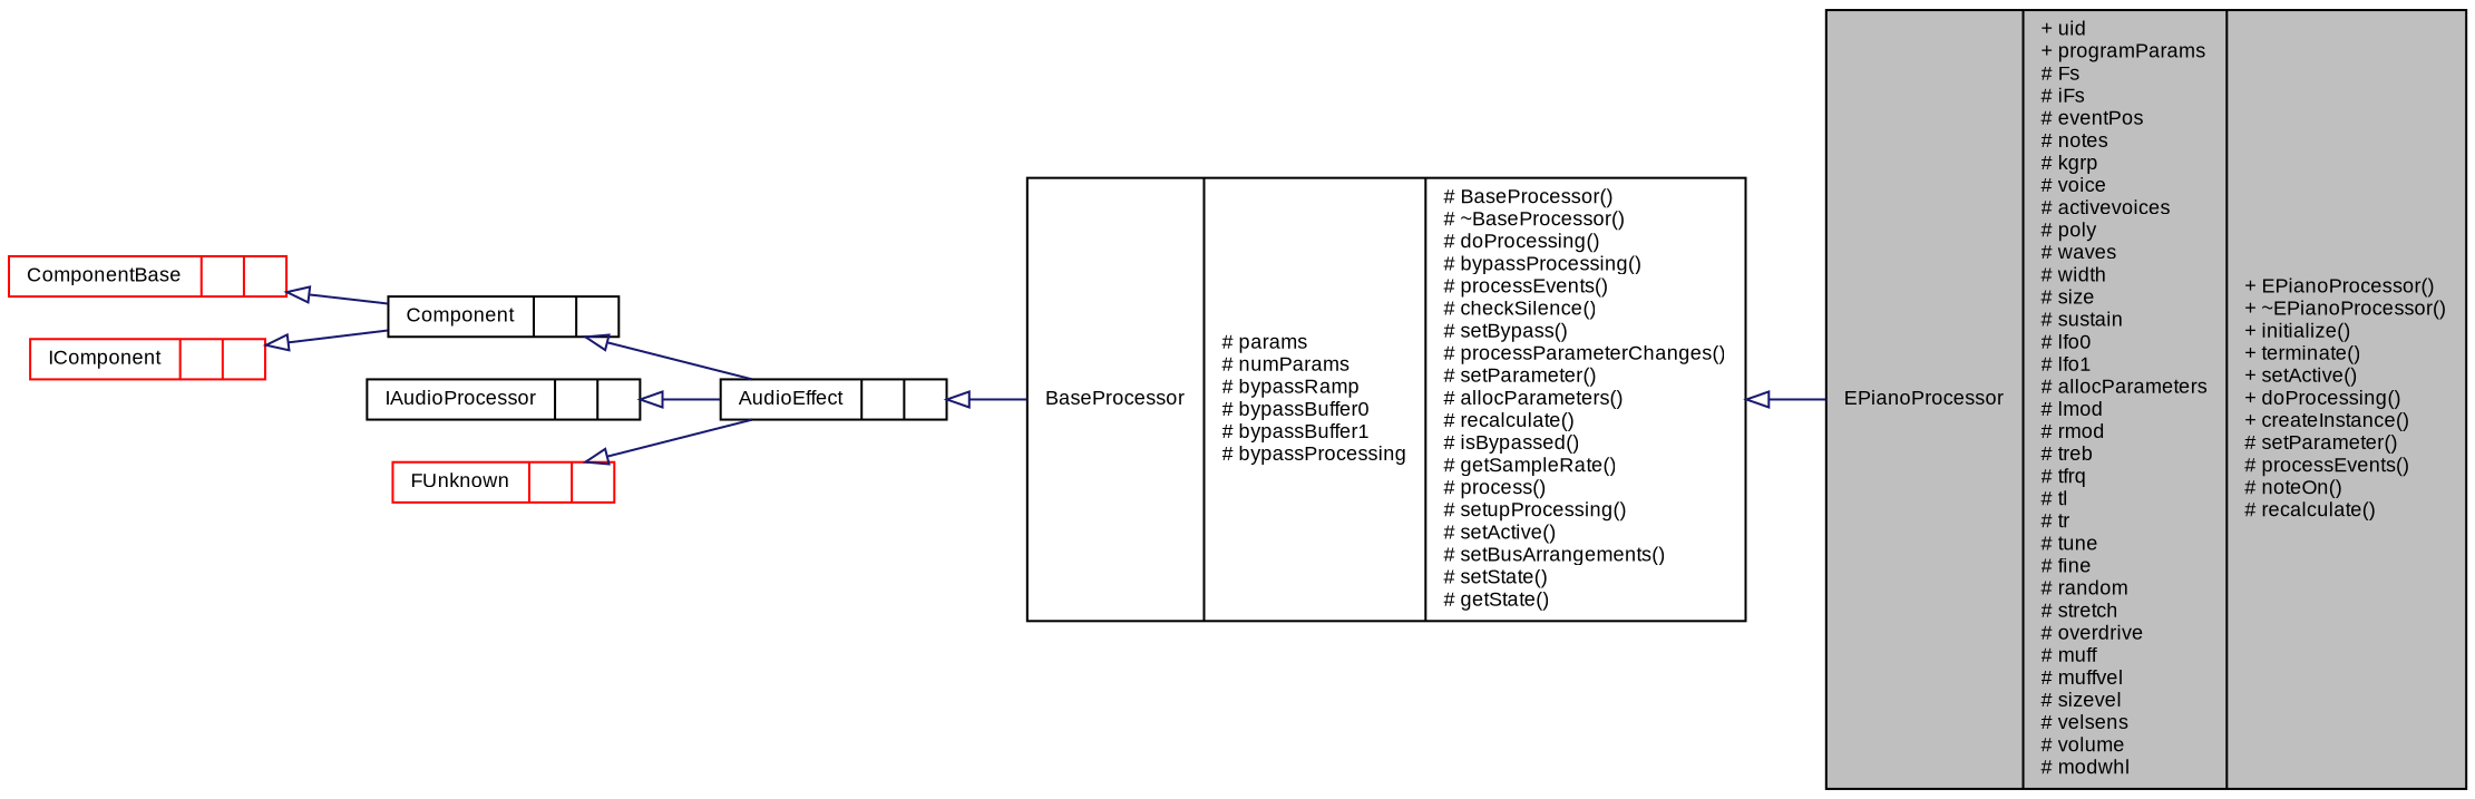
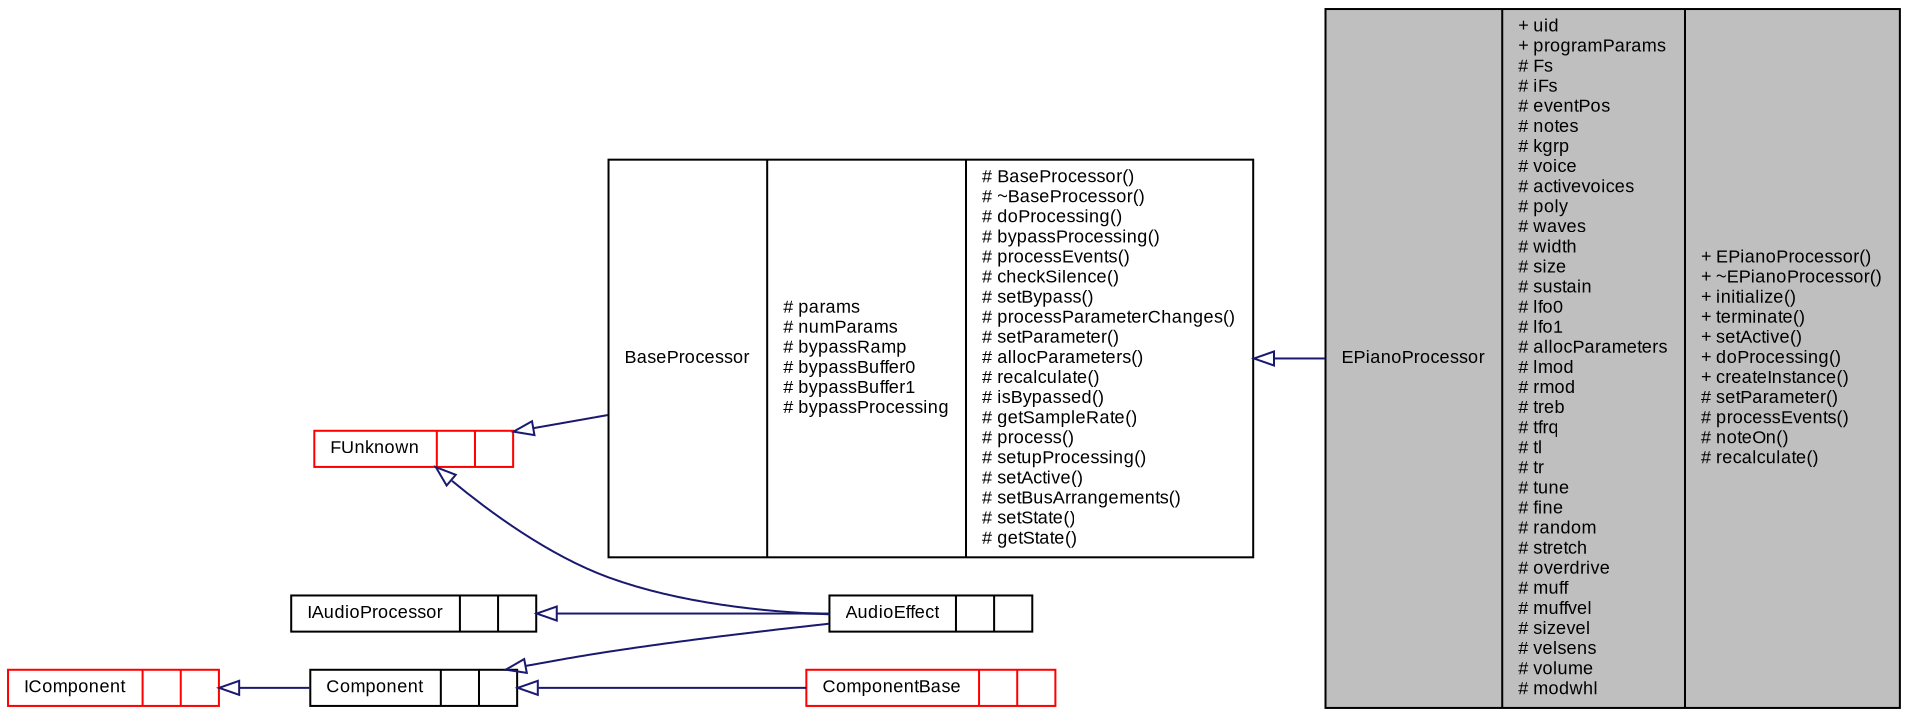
  digraph {
    rankdir=LR
    node [color=black fontname=Arial fontsize=9 shape=record]
    edge [arrowtail=empty color=midnightblue dir=back fontname=Arial fontsize=9 labelfontname=Arial labelfontsize=9 style=solid]
    n1 [fillcolor=grey75 fontcolor=black height=0.2 label="{EPianoProcessor\n|+ uid\l+ programParams\l# Fs\l# iFs\l# eventPos\l# notes\l# kgrp\l# voice\l# activevoices\l# poly\l# waves\l# width\l# size\l# sustain\l# lfo0\l# lfo1\l# allocParameters\l# lmod\l# rmod\l# treb\l# tfrq\l# tl\l# tr\l# tune\l# fine\l# random\l# stretch\l# overdrive\l# muff\l# muffvel\l# sizevel\l# velsens\l# volume\l# modwhl\l|+ EPianoProcessor()\l+ ~EPianoProcessor()\l+ initialize()\l+ terminate()\l+ setActive()\l+ doProcessing()\l+ createInstance()\l# setParameter()\l# processEvents()\l# noteOn()\l# recalculate()\l}" style=filled width=0.4]
    n2 [height=0.2 label="{BaseProcessor\n|# params\l# numParams\l# bypassRamp\l# bypassBuffer0\l# bypassBuffer1\l# bypassProcessing\l|# BaseProcessor()\l# ~BaseProcessor()\l# doProcessing()\l# bypassProcessing()\l# processEvents()\l# checkSilence()\l# setBypass()\l# processParameterChanges()\l# setParameter()\l# allocParameters()\l# recalculate()\l# isBypassed()\l# getSampleRate()\l# process()\l# setupProcessing()\l# setActive()\l# setBusArrangements()\l# setState()\l# getState()\l}" width=0.4]
    n3 [height=0.2 label="{AudioEffect\n||}" width=0.4]
    n4 [height=0.2 label="{Component\n||}" width=0.4]
    n5 [color=red height=0.2 label="{ComponentBase\n||}" width=0.4]
    n6 [color=red height=0.2 label="{IComponent\n||}" width=0.4]
    n7 [height=0.2 label="{IAudioProcessor\n||}" width=0.4]
    n8 [color=red height=0.2 label="{FUnknown\n||}" width=0.4]
    n2 -> n1
-   n3 -> n2
+   n8 -> n2
    n4 -> n3
-   n5 -> n4
+   n4 -> n5
    n6 -> n4
    n7 -> n3
    n8 -> n3
  }
